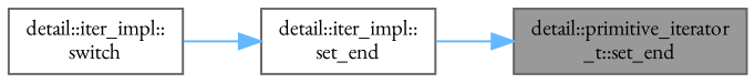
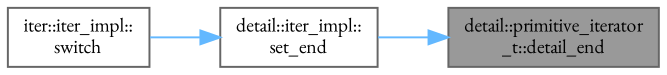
  digraph {
    fontname="EB Garamond"
    rankdir=RL
    node [color=grey40 fillcolor=white fontname="EB Garamond" fontsize=10 shape=box style=filled]
    edge [color=steelblue1 dir=back fontname="EB Garamond" fontsize=10 labelfontname=Helvetica labelfontsize=10 style=solid]
-   n1 [color=gray40 fillcolor=grey60 fontcolor=black height=0.2 label="detail::primitive_iterator\l_t::set_end" width=0.4]
+   n1 [color=gray40 fillcolor=grey60 fontcolor=black height=0.2 label="detail::primitive_iterator\l_t::detail_end" width=0.4]
    n2 [height=0.2 label="detail::iter_impl::\lset_end" width=0.4]
-   n3 [height=0.2 label="detail::iter_impl::\lswitch" width=0.4]
+   n3 [height=0.2 label="iter::iter_impl::\lswitch" width=0.4]
    n1 -> n2
    n2 -> n3
  }
